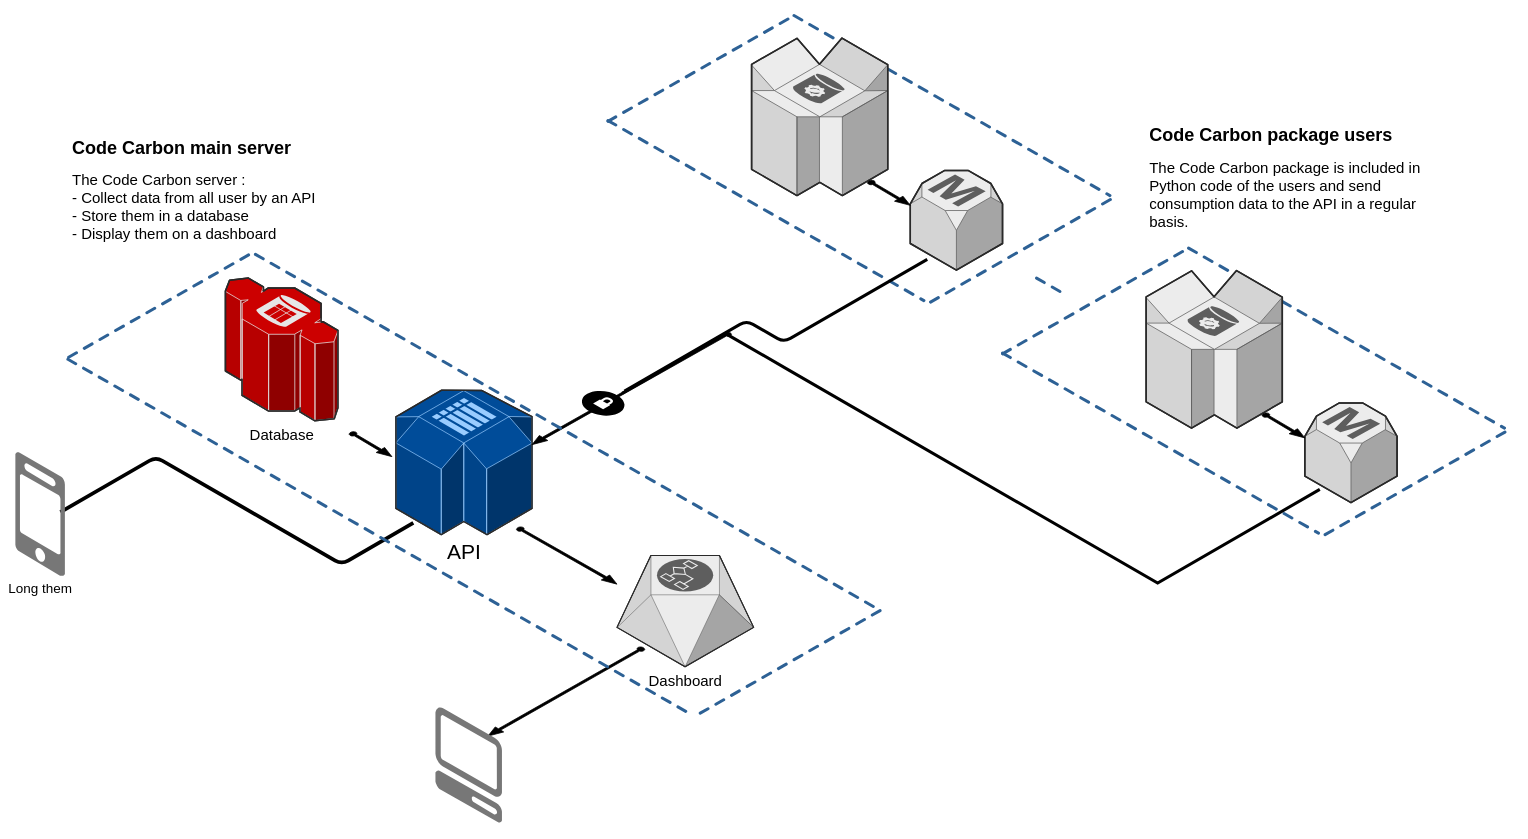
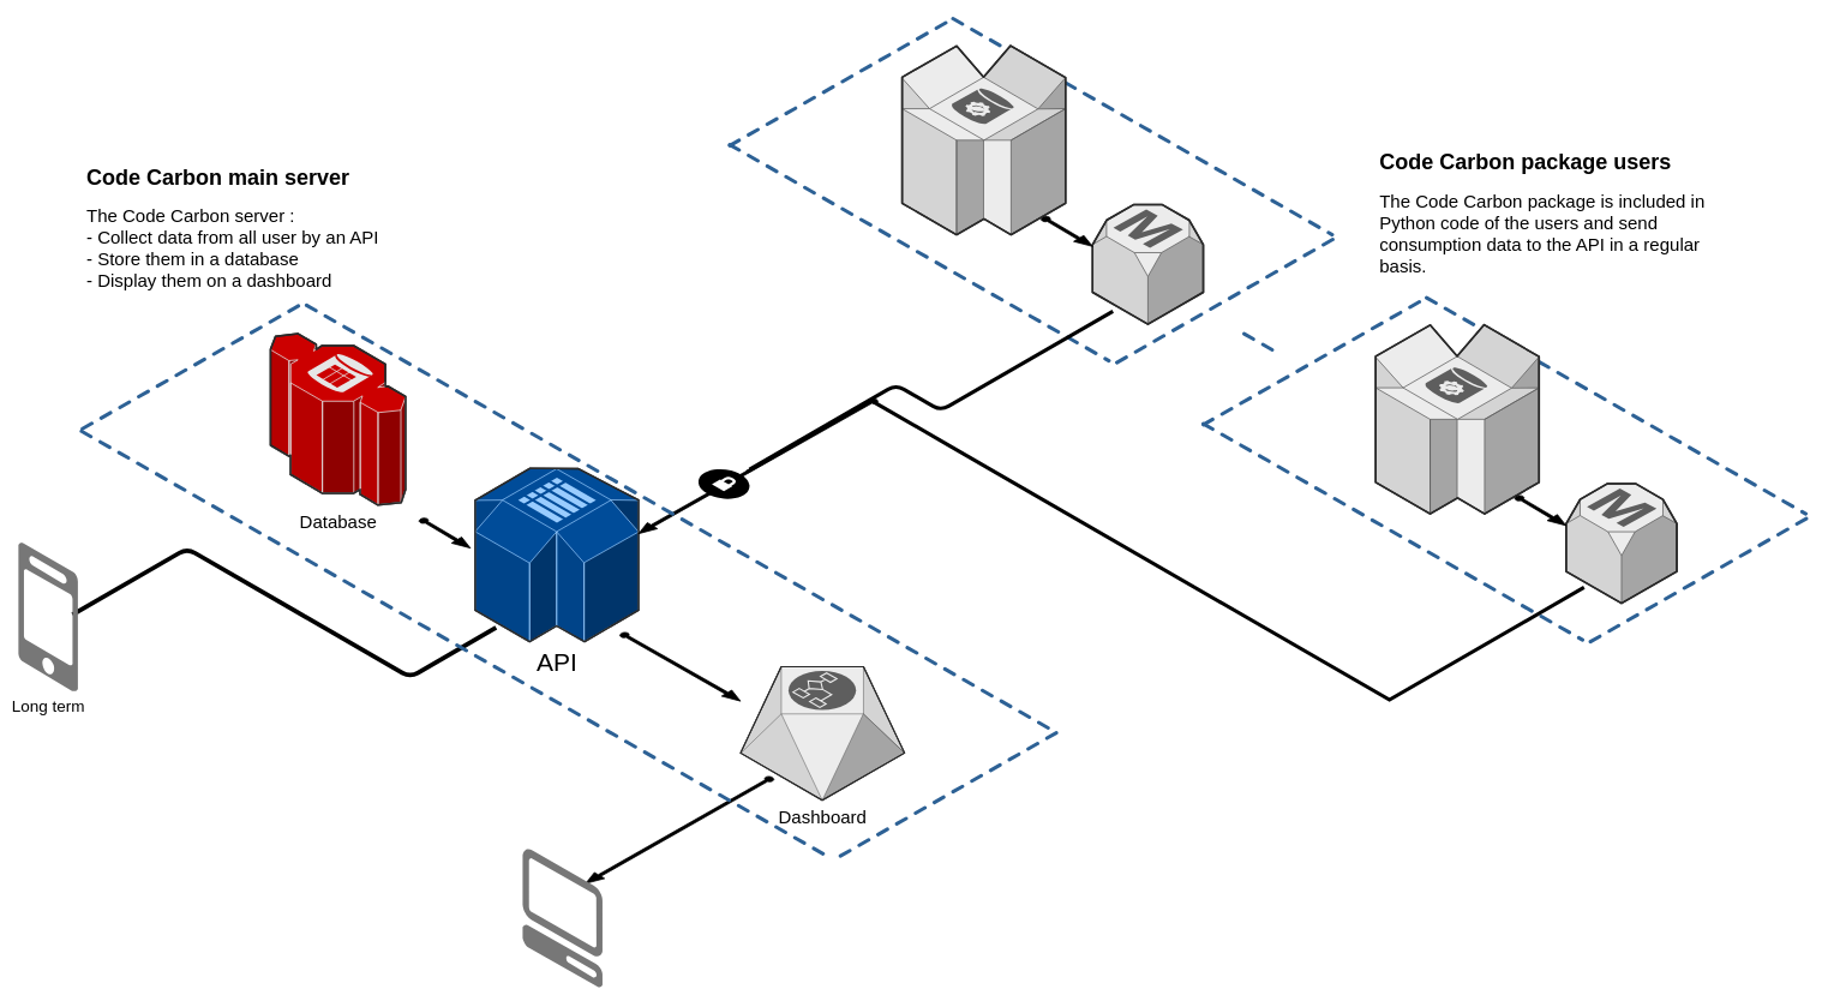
  <mxCell id="0" />
  <mxCell id="1" parent="0" />
  <mxCell id="2" value="&lt;font style=&quot;font-size: 20px&quot;&gt;Dashboard&lt;/font&gt;" style="verticalLabelPosition=bottom;html=1;verticalAlign=top;strokeWidth=1;dashed=0;shape=mxgraph.aws3d.workflowService;fillColor=#ECECEC;strokeColor=#5E5E5E;aspect=fixed;rounded=1;shadow=0;comic=0;fontSize=12" parent="1" vertex="1"><mxGeometry x="822" y="739.8" width="182.2" height="148.4" as="geometry" /></mxCell>
  <mxCell id="3" value="&lt;font style=&quot;font-size: 20px&quot;&gt;Database&lt;/font&gt;" style="verticalLabelPosition=bottom;html=1;verticalAlign=top;strokeWidth=1;dashed=0;shape=mxgraph.aws3d.redshift;fillColor=#CC0000;strokeColor=#E6E6E6;aspect=fixed;rounded=1;shadow=0;comic=0;fontSize=12" parent="1" vertex="1"><mxGeometry x="300" y="370" width="150" height="190" as="geometry" /></mxCell>
  <mxCell id="4" value="&lt;font style=&quot;font-size: 28px&quot;&gt;API&lt;/font&gt;" style="verticalLabelPosition=bottom;html=1;verticalAlign=top;strokeWidth=1;dashed=0;shape=mxgraph.aws3d.simpleDb2;fillColor=#004C99;strokeColor=#99CCFF;aspect=fixed;rounded=1;shadow=0;comic=0;fontSize=12" parent="1" vertex="1"><mxGeometry x="527.25" y="519.4" width="181.5" height="192.6" as="geometry" /></mxCell>
  <mxCell id="5" value="" style="verticalLabelPosition=bottom;html=1;verticalAlign=top;strokeWidth=1;dashed=0;shape=mxgraph.aws3d.arrowSE;fillColor=#000000;aspect=fixed;rounded=1;shadow=0;comic=0;fontFamily=Verdana;fontSize=12" parent="1" vertex="1"><mxGeometry x="465" y="575" width="57" height="33" as="geometry" /></mxCell>
  <mxCell id="6" value="" style="verticalLabelPosition=bottom;html=1;verticalAlign=top;strokeWidth=1;dashed=0;shape=mxgraph.aws3d.arrowSW;fillColor=#000000;aspect=fixed;rounded=1;shadow=0;comic=0;fontFamily=Verdana;fontSize=12" parent="1" vertex="1"><mxGeometry x="708.75" y="442" width="265.9" height="150" as="geometry" /></mxCell>
  <mxCell id="7" value="" style="verticalLabelPosition=bottom;html=1;verticalAlign=top;strokeWidth=1;dashed=0;shape=mxgraph.aws3d.rdsMaster;fillColor=#ECECEC;strokeColor=#5E5E5E;aspect=fixed;rounded=1;shadow=0;comic=0;fontFamily=Verdana;fontSize=12" parent="1" vertex="1"><mxGeometry x="1213" y="226.4" width="123" height="133" as="geometry" /></mxCell>
  <mxCell id="8" value="" style="verticalLabelPosition=bottom;html=1;verticalAlign=top;strokeWidth=1;dashed=0;shape=mxgraph.aws3d.arrowSW;fillColor=#000000;aspect=fixed;rounded=1;shadow=0;comic=0;fontFamily=Verdana;fontSize=12" parent="1" vertex="1"><mxGeometry x="650" y="862" width="209" height="118.55" as="geometry" /></mxCell>
  <mxCell id="9" value="" style="verticalLabelPosition=bottom;html=1;verticalAlign=top;strokeWidth=1;dashed=0;shape=mxgraph.aws3d.arrowSE;fillColor=#000000;aspect=fixed;rounded=1;shadow=0;comic=0;fontFamily=Verdana;fontSize=12" parent="1" vertex="1"><mxGeometry x="688" y="702" width="134" height="76" as="geometry" /></mxCell>
  <mxCell id="10" value="" style="verticalLabelPosition=bottom;html=1;verticalAlign=top;strokeWidth=1;dashed=0;shape=mxgraph.aws3d.dashedArrowlessEdge;aspect=fixed;rounded=1;shadow=0;comic=0;fontFamily=Verdana;fontSize=12" parent="1" vertex="1"><mxGeometry x="1058" y="20" width="421.18" height="240" as="geometry" /></mxCell>
  <mxCell id="11" value="" style="verticalLabelPosition=bottom;html=1;verticalAlign=top;strokeWidth=1;dashed=0;shape=mxgraph.aws3d.dashedArrowlessEdge;aspect=fixed;rounded=1;shadow=0;comic=0;fontFamily=Verdana;fontSize=12" parent="1" vertex="1"><mxGeometry x="810" y="160" width="421.18" height="240" as="geometry" /></mxCell>
  <mxCell id="12" value="" style="verticalLabelPosition=bottom;html=1;verticalAlign=top;strokeWidth=1;dashed=0;shape=mxgraph.aws3d.dashedArrowlessEdge;fillColor=#000000;aspect=fixed;rounded=1;shadow=0;comic=0;fontFamily=Verdana;fontSize=12;fontColor=#000000;flipV=1;" parent="1" vertex="1"><mxGeometry x="810" y="20" width="248" height="141" as="geometry" /></mxCell>
  <mxCell id="13" value="" style="verticalLabelPosition=bottom;html=1;verticalAlign=top;strokeWidth=1;dashed=0;shape=mxgraph.aws3d.dashedArrowlessEdge;aspect=fixed;rounded=1;shadow=0;comic=0;fontFamily=Verdana;fontSize=12;flipV=1;" parent="1" vertex="1"><mxGeometry x="1240" y="260" width="249" height="142" as="geometry" /></mxCell>
  <mxCell id="14" value="" style="verticalLabelPosition=bottom;html=1;verticalAlign=top;strokeWidth=1;dashed=0;shape=mxgraph.aws3d.secureConnection;fillColor=#000000;strokeColor=#ffffff;aspect=fixed;rounded=1;shadow=0;comic=0;fontSize=12" parent="1" vertex="1"><mxGeometry x="775" y="520" width="57.0" height="34" as="geometry" /></mxCell>
  <mxCell id="15" value="" style="edgeStyle=isometricEdgeStyle;endArrow=none;html=1;labelBackgroundColor=none;strokeWidth=5;fontFamily=Verdana;fontSize=12;entryX=0.128;entryY=0.919;entryDx=0;entryDy=0;entryPerimeter=0;" parent="1" edge="1" target="4"><mxGeometry width="50" height="100" relative="1" as="geometry"><mxPoint x="80" y="682" as="sourcePoint" /><mxPoint x="550" y="692.76" as="targetPoint" /><Array as="points"><mxPoint x="300" y="662" /><mxPoint x="220" y="662" /><mxPoint x="150" y="682" /><mxPoint x="50" y="622.76" /></Array></mxGeometry></mxCell>
  <mxCell id="16" value="" style="verticalLabelPosition=bottom;html=1;verticalAlign=top;strokeWidth=1;dashed=0;shape=mxgraph.aws3d.dashedArrowlessEdge;aspect=fixed;rounded=1;shadow=0;comic=0;fontFamily=Verdana;fontSize=12" vertex="1" parent="1"><mxGeometry x="340" y="338.35" width="831.21" height="473.65" as="geometry" /></mxCell>
  <mxCell id="17" value="" style="verticalLabelPosition=bottom;html=1;verticalAlign=top;strokeWidth=1;dashed=0;shape=mxgraph.aws3d.dashedArrowlessEdge;aspect=fixed;rounded=1;shadow=0;comic=0;fontFamily=Verdana;fontSize=12" vertex="1" parent="1"><mxGeometry x="90" y="478.21" width="831.46" height="473.79" as="geometry" /></mxCell>
  <mxCell id="18" value="" style="verticalLabelPosition=bottom;html=1;verticalAlign=top;strokeWidth=1;dashed=0;shape=mxgraph.aws3d.dashedArrowlessEdge;fillColor=#000000;aspect=fixed;rounded=1;shadow=0;comic=0;fontFamily=Verdana;fontSize=12;fontColor=#000000;flipV=1;" vertex="1" parent="1"><mxGeometry x="91" y="334.5" width="248" height="141" as="geometry" /></mxCell>
  <mxCell id="19" value="" style="verticalLabelPosition=bottom;html=1;verticalAlign=top;strokeWidth=1;dashed=0;shape=mxgraph.aws3d.dashedArrowlessEdge;aspect=fixed;rounded=1;shadow=0;comic=0;fontFamily=Verdana;fontSize=12;flipV=1;" vertex="1" parent="1"><mxGeometry x="933" y="808" width="249" height="142" as="geometry" /></mxCell>
  <mxCell id="20" value="" style="verticalLabelPosition=bottom;html=1;verticalAlign=top;strokeWidth=1;dashed=0;shape=mxgraph.aws3d.dynamoDb;fillColor=#ECECEC;strokeColor=#5E5E5E;aspect=fixed;rounded=1;shadow=0;comic=0;fontSize=12" parent="1" vertex="1"><mxGeometry x="1001.46" y="50" width="181.5" height="210" as="geometry" /></mxCell>
  <mxCell id="21" value="" style="verticalLabelPosition=bottom;html=1;verticalAlign=top;strokeWidth=1;dashed=0;shape=mxgraph.aws3d.arrowSE;fillColor=#000000;aspect=fixed;rounded=1;shadow=0;comic=0;fontFamily=Verdana;fontSize=12" vertex="1" parent="1"><mxGeometry x="1156" y="240" width="57" height="33" as="geometry" /></mxCell>
- <mxCell id="22" value="&lt;font style=&quot;font-size: 18px&quot;&gt;Long them&lt;/font&gt;" style="verticalLabelPosition=bottom;html=1;verticalAlign=top;strokeWidth=1;align=center;outlineConnect=0;dashed=0;outlineConnect=0;shape=mxgraph.aws3d.mobile_worker;aspect=fixed;strokeColor=none;fillColor=#777777;" vertex="1" parent="1"><mxGeometry x="20" y="602" width="66" height="165" as="geometry" /></mxCell>
+ <mxCell id="22" value="&lt;font style=&quot;font-size: 18px&quot;&gt;Long term&lt;/font&gt;" style="verticalLabelPosition=bottom;html=1;verticalAlign=top;strokeWidth=1;align=center;outlineConnect=0;dashed=0;outlineConnect=0;shape=mxgraph.aws3d.mobile_worker;aspect=fixed;strokeColor=none;fillColor=#777777;" vertex="1" parent="1"><mxGeometry x="20" y="602" width="66" height="165" as="geometry" /></mxCell>
  <mxCell id="23" value="" style="verticalLabelPosition=bottom;html=1;verticalAlign=top;strokeWidth=1;dashed=0;shape=mxgraph.aws3d.rdsMaster;fillColor=#ECECEC;strokeColor=#5E5E5E;aspect=fixed;rounded=1;shadow=0;comic=0;fontFamily=Verdana;fontSize=12" vertex="1" parent="1"><mxGeometry x="1739" y="536.4" width="123" height="133" as="geometry" /></mxCell>
  <mxCell id="24" value="" style="verticalLabelPosition=bottom;html=1;verticalAlign=top;strokeWidth=1;dashed=0;shape=mxgraph.aws3d.dashedArrowlessEdge;aspect=fixed;rounded=1;shadow=0;comic=0;fontFamily=Verdana;fontSize=12" vertex="1" parent="1"><mxGeometry x="1584" y="330" width="421.18" height="240" as="geometry" /></mxCell>
  <mxCell id="25" value="" style="verticalLabelPosition=bottom;html=1;verticalAlign=top;strokeWidth=1;dashed=0;shape=mxgraph.aws3d.dashedArrowlessEdge;aspect=fixed;rounded=1;shadow=0;comic=0;fontFamily=Verdana;fontSize=12" vertex="1" parent="1"><mxGeometry x="1336" y="470" width="421.18" height="240" as="geometry" /></mxCell>
  <mxCell id="26" value="" style="verticalLabelPosition=bottom;html=1;verticalAlign=top;strokeWidth=1;dashed=0;shape=mxgraph.aws3d.dashedArrowlessEdge;fillColor=#000000;aspect=fixed;rounded=1;shadow=0;comic=0;fontFamily=Verdana;fontSize=12;fontColor=#000000;flipV=1;" vertex="1" parent="1"><mxGeometry x="1336" y="330" width="248" height="141" as="geometry" /></mxCell>
  <mxCell id="27" value="" style="verticalLabelPosition=bottom;html=1;verticalAlign=top;strokeWidth=1;dashed=0;shape=mxgraph.aws3d.dashedArrowlessEdge;aspect=fixed;rounded=1;shadow=0;comic=0;fontFamily=Verdana;fontSize=12;flipV=1;" vertex="1" parent="1"><mxGeometry x="1766" y="570" width="249" height="142" as="geometry" /></mxCell>
  <mxCell id="28" value="" style="verticalLabelPosition=bottom;html=1;verticalAlign=top;strokeWidth=1;dashed=0;shape=mxgraph.aws3d.dynamoDb;fillColor=#ECECEC;strokeColor=#5E5E5E;aspect=fixed;rounded=1;shadow=0;comic=0;fontSize=12" vertex="1" parent="1"><mxGeometry x="1527.46" y="360" width="181.5" height="210" as="geometry" /></mxCell>
  <mxCell id="29" value="" style="verticalLabelPosition=bottom;html=1;verticalAlign=top;strokeWidth=1;dashed=0;shape=mxgraph.aws3d.arrowSE;fillColor=#000000;aspect=fixed;rounded=1;shadow=0;comic=0;fontFamily=Verdana;fontSize=12" vertex="1" parent="1"><mxGeometry x="1682" y="550" width="57" height="33" as="geometry" /></mxCell>
  <mxCell id="30" value="" style="edgeStyle=isometricEdgeStyle;endArrow=none;html=1;entryX=0.184;entryY=0.892;entryDx=0;entryDy=0;entryPerimeter=0;shadow=0;rounded=1;strokeWidth=4;" edge="1" parent="1" source="14" target="7"><mxGeometry width="50" height="100" relative="1" as="geometry"><mxPoint x="1177.771" y="641.5" as="sourcePoint" /><mxPoint x="1070.3" y="420" as="targetPoint" /></mxGeometry></mxCell>
  <mxCell id="31" value="" style="edgeStyle=isometricEdgeStyle;endArrow=none;html=1;rounded=0;shadow=0;strokeWidth=4;exitX=0.162;exitY=0.867;exitDx=0;exitDy=0;exitPerimeter=0;entryX=0.452;entryY=0.544;entryDx=0;entryDy=0;entryPerimeter=0;" edge="1" parent="1" source="23" target="6"><mxGeometry width="50" height="100" relative="1" as="geometry"><mxPoint x="1190" y="642" as="sourcePoint" /><mxPoint x="1240" y="542" as="targetPoint" /><Array as="points"><mxPoint x="1050" y="492" /></Array></mxGeometry></mxCell>
  <mxCell id="32" value="" style="verticalLabelPosition=bottom;html=1;verticalAlign=top;strokeWidth=1;align=center;outlineConnect=0;dashed=0;outlineConnect=0;shape=mxgraph.aws3d.dashedArrowlessEdge;fillColor=#000000;aspect=fixed;" vertex="1" parent="1"><mxGeometry x="1381.3" y="370" width="31.6" height="18" as="geometry" /></mxCell>
  <mxCell id="33" value="" style="verticalLabelPosition=bottom;html=1;verticalAlign=top;strokeWidth=1;align=center;outlineConnect=0;dashed=0;outlineConnect=0;shape=mxgraph.aws3d.client;aspect=fixed;strokeColor=none;fillColor=#777777;" vertex="1" parent="1"><mxGeometry x="580" y="942" width="88.85" height="154" as="geometry" /></mxCell>
  <mxCell id="34" value="&lt;h1&gt;Code Carbon package users&lt;br&gt;&lt;/h1&gt;&lt;p&gt;&lt;font style=&quot;font-size: 20px&quot;&gt;The &lt;/font&gt;&lt;font style=&quot;font-size: 20px&quot;&gt;&lt;font style=&quot;font-size: 20px&quot;&gt;Code Carbon &lt;/font&gt;package is included in Python code of the users and send consumption data to the API in a regular basis.&lt;/font&gt;&lt;br&gt;&lt;/p&gt;" style="text;html=1;strokeColor=none;fillColor=none;spacing=5;spacingTop=-20;whiteSpace=wrap;overflow=hidden;rounded=0;" vertex="1" parent="1"><mxGeometry x="1527.46" y="160" width="380" height="150" as="geometry" /></mxCell>
  <mxCell id="35" value="&lt;h1&gt;Code Carbon main server&lt;br&gt;&lt;/h1&gt;&lt;p&gt;&lt;font style=&quot;font-size: 20px&quot;&gt;The &lt;/font&gt;&lt;font style=&quot;font-size: 20px&quot;&gt;&lt;font style=&quot;font-size: 20px&quot;&gt;Code Carbon server :&lt;br&gt;- Collect data from all user by an API&lt;br&gt;- Store them in a database&lt;br&gt;- Display them on a dashboard&lt;/font&gt;&lt;/font&gt;&lt;br&gt;&lt;/p&gt;" style="text;html=1;strokeColor=none;fillColor=none;spacing=5;spacingTop=-20;whiteSpace=wrap;overflow=hidden;rounded=0;" vertex="1" parent="1"><mxGeometry x="91" y="177" width="380" height="150" as="geometry" /></mxCell>
